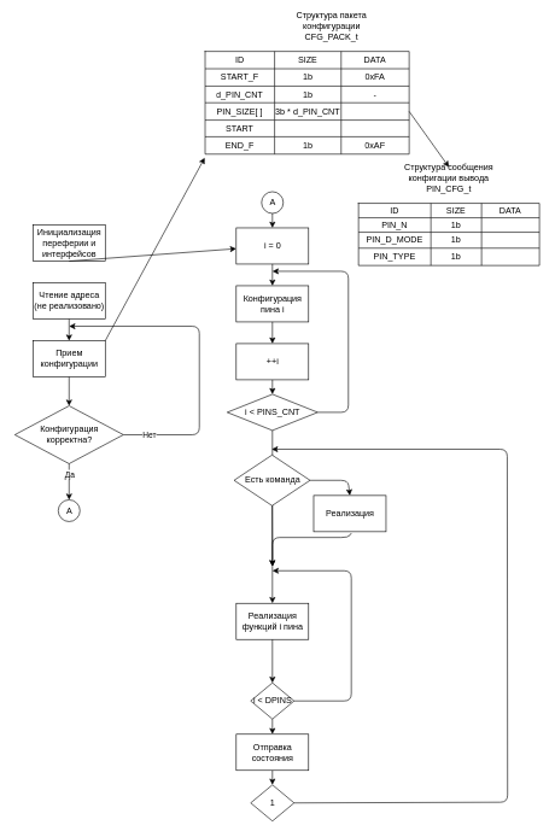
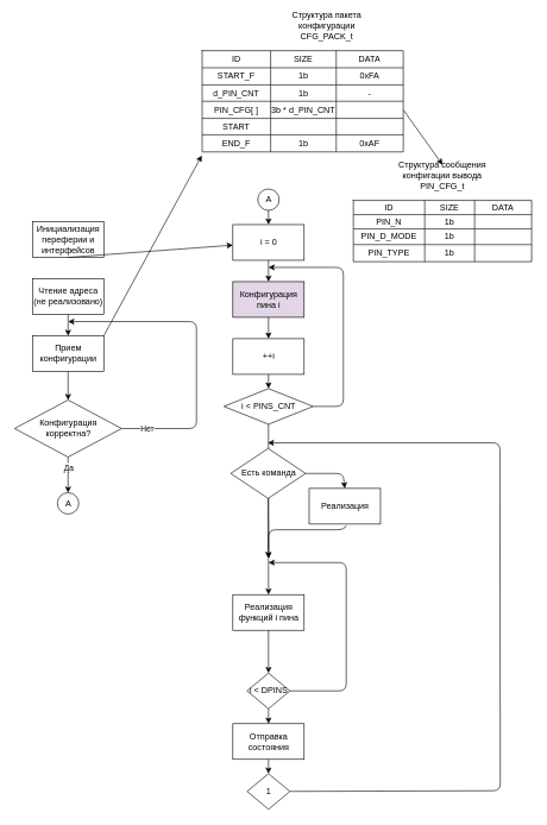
  <mxCell id="0" />
  <mxCell id="1" parent="0" />
  <mxCell id="2" value="Структура пакета конфигурации&lt;br&gt;CFG_PACK_t" style="text;html=1;strokeColor=none;fillColor=none;align=center;verticalAlign=middle;whiteSpace=wrap;rounded=0;" parent="1" vertex="1"><mxGeometry x="383" y="20" width="150" height="30" as="geometry" /></mxCell>
  <mxCell id="3" value="" style="shape=table;startSize=0;container=1;collapsible=0;childLayout=tableLayout;" parent="1" vertex="1"><mxGeometry x="283" y="70" width="282" height="142" as="geometry" /></mxCell>
  <mxCell id="4" value="" style="shape=tableRow;horizontal=0;startSize=0;swimlaneHead=0;swimlaneBody=0;top=0;left=0;bottom=0;right=0;collapsible=0;dropTarget=0;fillColor=none;points=[[0,0.5],[1,0.5]];portConstraint=eastwest;" parent="3" vertex="1"><mxGeometry width="282" height="24" as="geometry" /></mxCell>
  <mxCell id="5" value="ID" style="shape=partialRectangle;html=1;whiteSpace=wrap;connectable=0;overflow=hidden;fillColor=none;top=0;left=0;bottom=0;right=0;pointerEvents=1;" parent="4" vertex="1"><mxGeometry width="96" height="24" as="geometry"><mxRectangle width="96" height="24" as="alternateBounds" /></mxGeometry></mxCell>
  <mxCell id="6" value="SIZE" style="shape=partialRectangle;html=1;whiteSpace=wrap;connectable=0;overflow=hidden;fillColor=none;top=0;left=0;bottom=0;right=0;pointerEvents=1;" parent="4" vertex="1"><mxGeometry x="96" width="92" height="24" as="geometry"><mxRectangle width="92" height="24" as="alternateBounds" /></mxGeometry></mxCell>
  <mxCell id="7" value="DATA" style="shape=partialRectangle;html=1;whiteSpace=wrap;connectable=0;overflow=hidden;fillColor=none;top=0;left=0;bottom=0;right=0;pointerEvents=1;" parent="4" vertex="1"><mxGeometry x="188" width="94" height="24" as="geometry"><mxRectangle width="94" height="24" as="alternateBounds" /></mxGeometry></mxCell>
  <mxCell id="8" value="" style="shape=tableRow;horizontal=0;startSize=0;swimlaneHead=0;swimlaneBody=0;top=0;left=0;bottom=0;right=0;collapsible=0;dropTarget=0;fillColor=none;points=[[0,0.5],[1,0.5]];portConstraint=eastwest;" parent="3" vertex="1"><mxGeometry y="24" width="282" height="24" as="geometry" /></mxCell>
  <mxCell id="9" value="START_F" style="shape=partialRectangle;html=1;whiteSpace=wrap;connectable=0;overflow=hidden;fillColor=none;top=0;left=0;bottom=0;right=0;pointerEvents=1;" parent="8" vertex="1"><mxGeometry width="96" height="24" as="geometry"><mxRectangle width="96" height="24" as="alternateBounds" /></mxGeometry></mxCell>
  <mxCell id="10" value="1b" style="shape=partialRectangle;html=1;whiteSpace=wrap;connectable=0;overflow=hidden;fillColor=none;top=0;left=0;bottom=0;right=0;pointerEvents=1;" parent="8" vertex="1"><mxGeometry x="96" width="92" height="24" as="geometry"><mxRectangle width="92" height="24" as="alternateBounds" /></mxGeometry></mxCell>
  <mxCell id="11" value="0xFA" style="shape=partialRectangle;html=1;whiteSpace=wrap;connectable=0;overflow=hidden;fillColor=none;top=0;left=0;bottom=0;right=0;pointerEvents=1;" parent="8" vertex="1"><mxGeometry x="188" width="94" height="24" as="geometry"><mxRectangle width="94" height="24" as="alternateBounds" /></mxGeometry></mxCell>
  <mxCell id="12" value="" style="shape=tableRow;horizontal=0;startSize=0;swimlaneHead=0;swimlaneBody=0;top=0;left=0;bottom=0;right=0;collapsible=0;dropTarget=0;fillColor=none;points=[[0,0.5],[1,0.5]];portConstraint=eastwest;" parent="3" vertex="1"><mxGeometry y="48" width="282" height="23" as="geometry" /></mxCell>
  <mxCell id="13" value="d_PIN_CNT" style="shape=partialRectangle;html=1;whiteSpace=wrap;connectable=0;overflow=hidden;fillColor=none;top=0;left=0;bottom=0;right=0;pointerEvents=1;" parent="12" vertex="1"><mxGeometry width="96" height="23" as="geometry"><mxRectangle width="96" height="23" as="alternateBounds" /></mxGeometry></mxCell>
  <mxCell id="14" value="1b" style="shape=partialRectangle;html=1;whiteSpace=wrap;connectable=0;overflow=hidden;fillColor=none;top=0;left=0;bottom=0;right=0;pointerEvents=1;" parent="12" vertex="1"><mxGeometry x="96" width="92" height="23" as="geometry"><mxRectangle width="92" height="23" as="alternateBounds" /></mxGeometry></mxCell>
  <mxCell id="15" value="-" style="shape=partialRectangle;html=1;whiteSpace=wrap;connectable=0;overflow=hidden;fillColor=none;top=0;left=0;bottom=0;right=0;pointerEvents=1;" parent="12" vertex="1"><mxGeometry x="188" width="94" height="23" as="geometry"><mxRectangle width="94" height="23" as="alternateBounds" /></mxGeometry></mxCell>
  <mxCell id="16" value="" style="shape=tableRow;horizontal=0;startSize=0;swimlaneHead=0;swimlaneBody=0;top=0;left=0;bottom=0;right=0;collapsible=0;dropTarget=0;fillColor=none;points=[[0,0.5],[1,0.5]];portConstraint=eastwest;" parent="3" vertex="1"><mxGeometry y="71" width="282" height="24" as="geometry" /></mxCell>
- <mxCell id="17" value="PIN_SIZE[ ]" style="shape=partialRectangle;html=1;whiteSpace=wrap;connectable=0;overflow=hidden;fillColor=none;top=0;left=0;bottom=0;right=0;pointerEvents=1;" parent="16" vertex="1"><mxGeometry width="96" height="24" as="geometry"><mxRectangle width="96" height="24" as="alternateBounds" /></mxGeometry></mxCell>
+ <mxCell id="17" value="PIN_CFG[ ]" style="shape=partialRectangle;html=1;whiteSpace=wrap;connectable=0;overflow=hidden;fillColor=none;top=0;left=0;bottom=0;right=0;pointerEvents=1;" parent="16" vertex="1"><mxGeometry width="96" height="24" as="geometry"><mxRectangle width="96" height="24" as="alternateBounds" /></mxGeometry></mxCell>
  <mxCell id="18" value="3b * d_PIN_CNT" style="shape=partialRectangle;html=1;whiteSpace=wrap;connectable=0;overflow=hidden;fillColor=none;top=0;left=0;bottom=0;right=0;pointerEvents=1;" parent="16" vertex="1"><mxGeometry x="96" width="92" height="24" as="geometry"><mxRectangle width="92" height="24" as="alternateBounds" /></mxGeometry></mxCell>
  <mxCell id="19" value="" style="shape=partialRectangle;html=1;whiteSpace=wrap;connectable=0;overflow=hidden;fillColor=none;top=0;left=0;bottom=0;right=0;pointerEvents=1;" parent="16" vertex="1"><mxGeometry x="188" width="94" height="24" as="geometry"><mxRectangle width="94" height="24" as="alternateBounds" /></mxGeometry></mxCell>
  <mxCell id="20" value="" style="shape=tableRow;horizontal=0;startSize=0;swimlaneHead=0;swimlaneBody=0;top=0;left=0;bottom=0;right=0;collapsible=0;dropTarget=0;fillColor=none;points=[[0,0.5],[1,0.5]];portConstraint=eastwest;" parent="3" vertex="1"><mxGeometry y="95" width="282" height="23" as="geometry" /></mxCell>
  <mxCell id="21" value="START" style="shape=partialRectangle;html=1;whiteSpace=wrap;connectable=0;overflow=hidden;fillColor=none;top=0;left=0;bottom=0;right=0;pointerEvents=1;" parent="20" vertex="1"><mxGeometry width="96" height="23" as="geometry"><mxRectangle width="96" height="23" as="alternateBounds" /></mxGeometry></mxCell>
  <mxCell id="22" value="" style="shape=partialRectangle;html=1;whiteSpace=wrap;connectable=0;overflow=hidden;fillColor=none;top=0;left=0;bottom=0;right=0;pointerEvents=1;" parent="20" vertex="1"><mxGeometry x="96" width="92" height="23" as="geometry"><mxRectangle width="92" height="23" as="alternateBounds" /></mxGeometry></mxCell>
  <mxCell id="23" value="" style="shape=partialRectangle;html=1;whiteSpace=wrap;connectable=0;overflow=hidden;fillColor=none;top=0;left=0;bottom=0;right=0;pointerEvents=1;" parent="20" vertex="1"><mxGeometry x="188" width="94" height="23" as="geometry"><mxRectangle width="94" height="23" as="alternateBounds" /></mxGeometry></mxCell>
  <mxCell id="24" value="" style="shape=tableRow;horizontal=0;startSize=0;swimlaneHead=0;swimlaneBody=0;top=0;left=0;bottom=0;right=0;collapsible=0;dropTarget=0;fillColor=none;points=[[0,0.5],[1,0.5]];portConstraint=eastwest;" parent="3" vertex="1"><mxGeometry y="118" width="282" height="24" as="geometry" /></mxCell>
  <mxCell id="25" value="END_F" style="shape=partialRectangle;html=1;whiteSpace=wrap;connectable=0;overflow=hidden;fillColor=none;top=0;left=0;bottom=0;right=0;pointerEvents=1;" parent="24" vertex="1"><mxGeometry width="96" height="24" as="geometry"><mxRectangle width="96" height="24" as="alternateBounds" /></mxGeometry></mxCell>
  <mxCell id="26" value="1b" style="shape=partialRectangle;html=1;whiteSpace=wrap;connectable=0;overflow=hidden;fillColor=none;top=0;left=0;bottom=0;right=0;pointerEvents=1;" parent="24" vertex="1"><mxGeometry x="96" width="92" height="24" as="geometry"><mxRectangle width="92" height="24" as="alternateBounds" /></mxGeometry></mxCell>
  <mxCell id="27" value="0xAF" style="shape=partialRectangle;html=1;whiteSpace=wrap;connectable=0;overflow=hidden;fillColor=none;top=0;left=0;bottom=0;right=0;pointerEvents=1;" parent="24" vertex="1"><mxGeometry x="188" width="94" height="24" as="geometry"><mxRectangle width="94" height="24" as="alternateBounds" /></mxGeometry></mxCell>
  <mxCell id="28" value="Структура сообщения конфигации вывода PIN_CFG_t" style="text;html=1;strokeColor=none;fillColor=none;align=center;verticalAlign=middle;whiteSpace=wrap;rounded=0;" parent="1" vertex="1"><mxGeometry x="545" y="230" width="150" height="30" as="geometry" /></mxCell>
  <mxCell id="29" value="" style="shape=table;startSize=0;container=1;collapsible=0;childLayout=tableLayout;" parent="1" vertex="1"><mxGeometry x="495" y="280" width="250" height="86" as="geometry" /></mxCell>
  <mxCell id="30" value="" style="shape=tableRow;horizontal=0;startSize=0;swimlaneHead=0;swimlaneBody=0;top=0;left=0;bottom=0;right=0;collapsible=0;dropTarget=0;fillColor=none;points=[[0,0.5],[1,0.5]];portConstraint=eastwest;" parent="29" vertex="1"><mxGeometry width="250" height="20" as="geometry" /></mxCell>
  <mxCell id="31" value="ID" style="shape=partialRectangle;html=1;whiteSpace=wrap;connectable=0;overflow=hidden;fillColor=none;top=0;left=0;bottom=0;right=0;pointerEvents=1;" parent="30" vertex="1"><mxGeometry width="100" height="20" as="geometry"><mxRectangle width="100" height="20" as="alternateBounds" /></mxGeometry></mxCell>
  <mxCell id="32" value="SIZE" style="shape=partialRectangle;html=1;whiteSpace=wrap;connectable=0;overflow=hidden;fillColor=none;top=0;left=0;bottom=0;right=0;pointerEvents=1;" parent="30" vertex="1"><mxGeometry x="100" width="70" height="20" as="geometry"><mxRectangle width="70" height="20" as="alternateBounds" /></mxGeometry></mxCell>
  <mxCell id="33" value="DATA" style="shape=partialRectangle;html=1;whiteSpace=wrap;connectable=0;overflow=hidden;fillColor=none;top=0;left=0;bottom=0;right=0;pointerEvents=1;" parent="30" vertex="1"><mxGeometry x="170" width="80" height="20" as="geometry"><mxRectangle width="80" height="20" as="alternateBounds" /></mxGeometry></mxCell>
  <mxCell id="34" value="" style="shape=tableRow;horizontal=0;startSize=0;swimlaneHead=0;swimlaneBody=0;top=0;left=0;bottom=0;right=0;collapsible=0;dropTarget=0;fillColor=none;points=[[0,0.5],[1,0.5]];portConstraint=eastwest;" parent="29" vertex="1"><mxGeometry y="20" width="250" height="20" as="geometry" /></mxCell>
  <mxCell id="35" value="PIN_N" style="shape=partialRectangle;html=1;whiteSpace=wrap;connectable=0;overflow=hidden;fillColor=none;top=0;left=0;bottom=0;right=0;pointerEvents=1;" parent="34" vertex="1"><mxGeometry width="100" height="20" as="geometry"><mxRectangle width="100" height="20" as="alternateBounds" /></mxGeometry></mxCell>
  <mxCell id="36" value="1b" style="shape=partialRectangle;html=1;whiteSpace=wrap;connectable=0;overflow=hidden;fillColor=none;top=0;left=0;bottom=0;right=0;pointerEvents=1;" parent="34" vertex="1"><mxGeometry x="100" width="70" height="20" as="geometry"><mxRectangle width="70" height="20" as="alternateBounds" /></mxGeometry></mxCell>
  <mxCell id="37" value="" style="shape=partialRectangle;html=1;whiteSpace=wrap;connectable=0;overflow=hidden;fillColor=none;top=0;left=0;bottom=0;right=0;pointerEvents=1;" parent="34" vertex="1"><mxGeometry x="170" width="80" height="20" as="geometry"><mxRectangle width="80" height="20" as="alternateBounds" /></mxGeometry></mxCell>
  <mxCell id="38" value="" style="shape=tableRow;horizontal=0;startSize=0;swimlaneHead=0;swimlaneBody=0;top=0;left=0;bottom=0;right=0;collapsible=0;dropTarget=0;fillColor=none;points=[[0,0.5],[1,0.5]];portConstraint=eastwest;" parent="29" vertex="1"><mxGeometry y="40" width="250" height="22" as="geometry" /></mxCell>
  <mxCell id="39" value="PIN_D_MODE" style="shape=partialRectangle;html=1;whiteSpace=wrap;connectable=0;overflow=hidden;fillColor=none;top=0;left=0;bottom=0;right=0;pointerEvents=1;" parent="38" vertex="1"><mxGeometry width="100" height="22" as="geometry"><mxRectangle width="100" height="22" as="alternateBounds" /></mxGeometry></mxCell>
  <mxCell id="40" value="1b" style="shape=partialRectangle;html=1;whiteSpace=wrap;connectable=0;overflow=hidden;fillColor=none;top=0;left=0;bottom=0;right=0;pointerEvents=1;" parent="38" vertex="1"><mxGeometry x="100" width="70" height="22" as="geometry"><mxRectangle width="70" height="22" as="alternateBounds" /></mxGeometry></mxCell>
  <mxCell id="41" value="" style="shape=partialRectangle;html=1;whiteSpace=wrap;connectable=0;overflow=hidden;fillColor=none;top=0;left=0;bottom=0;right=0;pointerEvents=1;" parent="38" vertex="1"><mxGeometry x="170" width="80" height="22" as="geometry"><mxRectangle width="80" height="22" as="alternateBounds" /></mxGeometry></mxCell>
  <mxCell id="42" value="" style="shape=tableRow;horizontal=0;startSize=0;swimlaneHead=0;swimlaneBody=0;top=0;left=0;bottom=0;right=0;collapsible=0;dropTarget=0;fillColor=none;points=[[0,0.5],[1,0.5]];portConstraint=eastwest;" parent="29" vertex="1"><mxGeometry y="62" width="250" height="24" as="geometry" /></mxCell>
  <mxCell id="43" value="PIN_TYPE" style="shape=partialRectangle;html=1;whiteSpace=wrap;connectable=0;overflow=hidden;fillColor=none;top=0;left=0;bottom=0;right=0;pointerEvents=1;" parent="42" vertex="1"><mxGeometry width="100" height="24" as="geometry"><mxRectangle width="100" height="24" as="alternateBounds" /></mxGeometry></mxCell>
  <mxCell id="44" value="1b" style="shape=partialRectangle;html=1;whiteSpace=wrap;connectable=0;overflow=hidden;fillColor=none;top=0;left=0;bottom=0;right=0;pointerEvents=1;" parent="42" vertex="1"><mxGeometry x="100" width="70" height="24" as="geometry"><mxRectangle width="70" height="24" as="alternateBounds" /></mxGeometry></mxCell>
  <mxCell id="45" value="" style="shape=partialRectangle;html=1;whiteSpace=wrap;connectable=0;overflow=hidden;fillColor=none;top=0;left=0;bottom=0;right=0;pointerEvents=1;" parent="42" vertex="1"><mxGeometry x="170" width="80" height="24" as="geometry"><mxRectangle width="80" height="24" as="alternateBounds" /></mxGeometry></mxCell>
  <mxCell id="46" value="Инициализация&lt;br&gt;переферии и &lt;br&gt;интерфейсов" style="html=1;dashed=0;whitespace=wrap;" parent="1" vertex="1"><mxGeometry x="45" y="310" width="100" height="50" as="geometry" /></mxCell>
  <mxCell id="47" value="Чтение адреса&lt;br&gt;(не реализовано)" style="html=1;dashed=0;whitespace=wrap;" parent="1" vertex="1"><mxGeometry x="45" y="390" width="100" height="50" as="geometry" /></mxCell>
  <mxCell id="48" value="Прием&lt;br&gt;конфигурации" style="html=1;dashed=0;whitespace=wrap;" parent="1" vertex="1"><mxGeometry x="45" y="470" width="100" height="50" as="geometry" /></mxCell>
  <mxCell id="49" value="Конфигурация&lt;br&gt;корректна?" style="shape=rhombus;html=1;dashed=0;whitespace=wrap;perimeter=rhombusPerimeter;" parent="1" vertex="1"><mxGeometry x="20" y="560" width="150" height="80" as="geometry" /></mxCell>
  <mxCell id="50" value="" style="endArrow=classic;html=1;exitX=1;exitY=0.5;exitDx=0;exitDy=0;" parent="1" source="49" edge="1"><mxGeometry width="50" height="50" relative="1" as="geometry"><mxPoint x="175" y="490" as="sourcePoint" /><mxPoint x="95" y="450" as="targetPoint" /><Array as="points"><mxPoint x="275" y="600" /><mxPoint x="275" y="450" /></Array></mxGeometry></mxCell>
  <mxCell id="51" value="Нет" style="edgeLabel;html=1;align=center;verticalAlign=middle;resizable=0;points=[];" parent="50" vertex="1" connectable="0"><mxGeometry x="-0.84" y="1" relative="1" as="geometry"><mxPoint as="offset" /></mxGeometry></mxCell>
  <mxCell id="52" value="" style="endArrow=classic;html=1;exitX=0.5;exitY=1;exitDx=0;exitDy=0;" parent="1" source="46" target="61" edge="1"><mxGeometry width="50" height="50" relative="1" as="geometry"><mxPoint x="175" y="310" as="sourcePoint" /><mxPoint x="225" y="260" as="targetPoint" /></mxGeometry></mxCell>
  <mxCell id="53" value="" style="endArrow=classic;html=1;exitX=0.5;exitY=1;exitDx=0;exitDy=0;entryX=0.5;entryY=0;entryDx=0;entryDy=0;" parent="1" source="47" target="48" edge="1"><mxGeometry width="50" height="50" relative="1" as="geometry"><mxPoint x="175" y="400" as="sourcePoint" /><mxPoint x="225" y="350" as="targetPoint" /></mxGeometry></mxCell>
  <mxCell id="54" value="" style="endArrow=classic;html=1;exitX=0.5;exitY=1;exitDx=0;exitDy=0;" parent="1" source="48" target="49" edge="1"><mxGeometry width="50" height="50" relative="1" as="geometry"><mxPoint x="145" y="550" as="sourcePoint" /><mxPoint x="195" y="500" as="targetPoint" /></mxGeometry></mxCell>
  <mxCell id="55" value="" style="endArrow=classic;html=1;exitX=0.5;exitY=1;exitDx=0;exitDy=0;" parent="1" source="49" edge="1"><mxGeometry width="50" height="50" relative="1" as="geometry"><mxPoint x="235" y="580" as="sourcePoint" /><mxPoint x="95" y="690" as="targetPoint" /></mxGeometry></mxCell>
  <mxCell id="56" value="Да" style="edgeLabel;html=1;align=center;verticalAlign=middle;resizable=0;points=[];" parent="55" vertex="1" connectable="0"><mxGeometry x="-0.423" y="-2" relative="1" as="geometry"><mxPoint x="2" as="offset" /></mxGeometry></mxCell>
  <mxCell id="57" value="А" style="shape=ellipse;html=1;dashed=0;whitespace=wrap;aspect=fixed;perimeter=ellipsePerimeter;" parent="1" vertex="1"><mxGeometry x="80" y="690" width="30" height="30" as="geometry" /></mxCell>
  <mxCell id="58" value="А" style="shape=ellipse;html=1;dashed=0;whitespace=wrap;aspect=fixed;perimeter=ellipsePerimeter;" parent="1" vertex="1"><mxGeometry x="361" y="264" width="30" height="30" as="geometry" /></mxCell>
  <mxCell id="59" style="edgeStyle=none;html=1;" parent="1" source="60" edge="1"><mxGeometry relative="1" as="geometry"><mxPoint x="376" y="374" as="targetPoint" /><Array as="points"><mxPoint x="481" y="569" /><mxPoint x="481" y="374" /></Array></mxGeometry></mxCell>
  <mxCell id="60" value="i &amp;lt; PINS_CNT" style="shape=rhombus;html=1;dashed=0;whitespace=wrap;perimeter=rhombusPerimeter;" parent="1" vertex="1"><mxGeometry x="313.5" y="544" width="125" height="50" as="geometry" /></mxCell>
  <mxCell id="61" value="i = 0" style="html=1;dashed=0;whitespace=wrap;" parent="1" vertex="1"><mxGeometry x="326" y="314" width="100" height="50" as="geometry" /></mxCell>
- <mxCell id="62" value="Конфигурация&lt;br&gt;пина i" style="html=1;dashed=0;whitespace=wrap;" parent="1" vertex="1"><mxGeometry x="326" y="394" width="100" height="50" as="geometry" /></mxCell>
+ <mxCell id="62" value="Конфигурация&lt;br&gt;пина i" style="html=1;dashed=0;whitespace=wrap;fillColor=#e1d5e7;" parent="1" vertex="1"><mxGeometry x="326" y="394" width="100" height="50" as="geometry" /></mxCell>
  <mxCell id="63" style="edgeStyle=none;html=1;entryX=0.5;entryY=0;entryDx=0;entryDy=0;" parent="1" source="64" target="60" edge="1"><mxGeometry relative="1" as="geometry" /></mxCell>
  <mxCell id="64" value="++i" style="html=1;dashed=0;whitespace=wrap;" parent="1" vertex="1"><mxGeometry x="326" y="474" width="100" height="50" as="geometry" /></mxCell>
  <mxCell id="65" value="" style="endArrow=classic;html=1;exitX=0.5;exitY=1;exitDx=0;exitDy=0;" parent="1" source="58" edge="1"><mxGeometry width="50" height="50" relative="1" as="geometry"><mxPoint x="331" y="514" as="sourcePoint" /><mxPoint x="376" y="314" as="targetPoint" /></mxGeometry></mxCell>
  <mxCell id="66" value="" style="endArrow=classic;html=1;exitX=0.5;exitY=1;exitDx=0;exitDy=0;" parent="1" source="61" edge="1"><mxGeometry width="50" height="50" relative="1" as="geometry"><mxPoint x="331" y="514" as="sourcePoint" /><mxPoint x="376" y="394" as="targetPoint" /></mxGeometry></mxCell>
  <mxCell id="67" value="" style="endArrow=classic;html=1;exitX=0.5;exitY=1;exitDx=0;exitDy=0;entryX=0.5;entryY=0;entryDx=0;entryDy=0;" parent="1" source="62" target="64" edge="1"><mxGeometry width="50" height="50" relative="1" as="geometry"><mxPoint x="331" y="514" as="sourcePoint" /><mxPoint x="381" y="464" as="targetPoint" /></mxGeometry></mxCell>
  <mxCell id="68" value="" style="endArrow=classic;html=1;exitX=0.5;exitY=1;exitDx=0;exitDy=0;entryX=0.5;entryY=0;entryDx=0;entryDy=0;" parent="1" target="72" edge="1"><mxGeometry width="50" height="50" relative="1" as="geometry"><mxPoint x="376" y="594" as="sourcePoint" /><mxPoint x="375.5" y="674" as="targetPoint" /></mxGeometry></mxCell>
  <mxCell id="69" value="1" style="shape=rhombus;html=1;dashed=0;whitespace=wrap;perimeter=rhombusPerimeter;" parent="1" vertex="1"><mxGeometry x="346" y="1084" width="60" height="50" as="geometry" /></mxCell>
  <mxCell id="70" style="edgeStyle=none;html=1;entryX=0.5;entryY=0;entryDx=0;entryDy=0;" parent="1" source="71" edge="1"><mxGeometry relative="1" as="geometry"><mxPoint x="376" y="782" as="targetPoint" /></mxGeometry></mxCell>
  <mxCell id="71" value="Есть команда" style="shape=rhombus;html=1;dashed=0;whitespace=wrap;perimeter=rhombusPerimeter;" parent="1" vertex="1"><mxGeometry x="323" y="628" width="105" height="70" as="geometry" /></mxCell>
  <mxCell id="72" value="Реализация &lt;br&gt;функций i пина" style="html=1;dashed=0;whitespace=wrap;" parent="1" vertex="1"><mxGeometry x="326" y="833" width="100" height="50" as="geometry" /></mxCell>
  <mxCell id="73" value="i &amp;lt; DPINS" style="shape=rhombus;html=1;dashed=0;whitespace=wrap;perimeter=rhombusPerimeter;" parent="1" vertex="1"><mxGeometry x="346" y="943" width="60" height="50" as="geometry" /></mxCell>
  <mxCell id="74" value="" style="endArrow=classic;html=1;exitX=0.5;exitY=1;exitDx=0;exitDy=0;entryX=0.5;entryY=0;entryDx=0;entryDy=0;" parent="1" source="72" target="73" edge="1"><mxGeometry width="50" height="50" relative="1" as="geometry"><mxPoint x="421" y="1033" as="sourcePoint" /><mxPoint x="471" y="983" as="targetPoint" /></mxGeometry></mxCell>
  <mxCell id="75" value="" style="endArrow=classic;html=1;exitX=1;exitY=0.5;exitDx=0;exitDy=0;" parent="1" source="73" edge="1"><mxGeometry width="50" height="50" relative="1" as="geometry"><mxPoint x="390.5" y="850" as="sourcePoint" /><mxPoint x="376" y="788" as="targetPoint" /><Array as="points"><mxPoint x="485" y="968" /><mxPoint x="485" y="788" /></Array></mxGeometry></mxCell>
  <mxCell id="76" value="" style="endArrow=classic;html=1;exitX=1;exitY=0.5;exitDx=0;exitDy=0;entryX=0.5;entryY=0;entryDx=0;entryDy=0;" parent="1" source="71" target="77" edge="1"><mxGeometry width="50" height="50" relative="1" as="geometry"><mxPoint x="460.5" y="718" as="sourcePoint" /><mxPoint x="480.5" y="728" as="targetPoint" /><Array as="points"><mxPoint x="480.5" y="663" /></Array></mxGeometry></mxCell>
  <mxCell id="77" value="Реализация" style="html=1;dashed=0;whitespace=wrap;" parent="1" vertex="1"><mxGeometry x="433" y="684" width="100" height="50" as="geometry" /></mxCell>
  <mxCell id="78" value="" style="endArrow=classic;html=1;entryX=0.5;entryY=0;entryDx=0;entryDy=0;" parent="1" edge="1"><mxGeometry width="50" height="50" relative="1" as="geometry"><mxPoint x="485" y="736" as="sourcePoint" /><mxPoint x="376" y="782" as="targetPoint" /><Array as="points"><mxPoint x="481" y="742" /><mxPoint x="376" y="742" /></Array></mxGeometry></mxCell>
  <mxCell id="79" value="" style="endArrow=classic;html=1;exitX=0.5;exitY=1;exitDx=0;exitDy=0;entryX=0.5;entryY=0;entryDx=0;entryDy=0;" parent="1" source="73" target="83" edge="1"><mxGeometry width="50" height="50" relative="1" as="geometry"><mxPoint x="440.5" y="1110" as="sourcePoint" /><mxPoint x="490.5" y="1060" as="targetPoint" /></mxGeometry></mxCell>
  <mxCell id="80" value="" style="endArrow=classic;html=1;exitX=1;exitY=0.5;exitDx=0;exitDy=0;" parent="1" source="69" edge="1"><mxGeometry width="50" height="50" relative="1" as="geometry"><mxPoint x="600.5" y="1140" as="sourcePoint" /><mxPoint x="375" y="620" as="targetPoint" /><Array as="points"><mxPoint x="701" y="1108" /><mxPoint x="700.5" y="620" /></Array></mxGeometry></mxCell>
  <mxCell id="81" value="" style="endArrow=classic;html=1;exitX=1;exitY=0;exitDx=0;exitDy=0;entryX=-0.002;entryY=1.209;entryDx=0;entryDy=0;entryPerimeter=0;" parent="1" source="48" target="24" edge="1"><mxGeometry width="50" height="50" relative="1" as="geometry"><mxPoint x="275" y="450" as="sourcePoint" /><mxPoint x="325" y="400" as="targetPoint" /></mxGeometry></mxCell>
  <mxCell id="82" value="" style="edgeStyle=none;html=1;" parent="1" source="83" target="69" edge="1"><mxGeometry relative="1" as="geometry" /></mxCell>
  <mxCell id="83" value="Отправка&lt;br&gt;состояния" style="html=1;dashed=0;whitespace=wrap;" parent="1" vertex="1"><mxGeometry x="326" y="1014" width="100" height="50" as="geometry" /></mxCell>
  <mxCell id="84" value="" style="endArrow=classic;html=1;exitX=1;exitY=0.5;exitDx=0;exitDy=0;entryX=0.5;entryY=0;entryDx=0;entryDy=0;" parent="1" source="16" target="28" edge="1"><mxGeometry width="50" height="50" relative="1" as="geometry"><mxPoint x="445" y="310" as="sourcePoint" /><mxPoint x="495" y="260" as="targetPoint" /></mxGeometry></mxCell>
